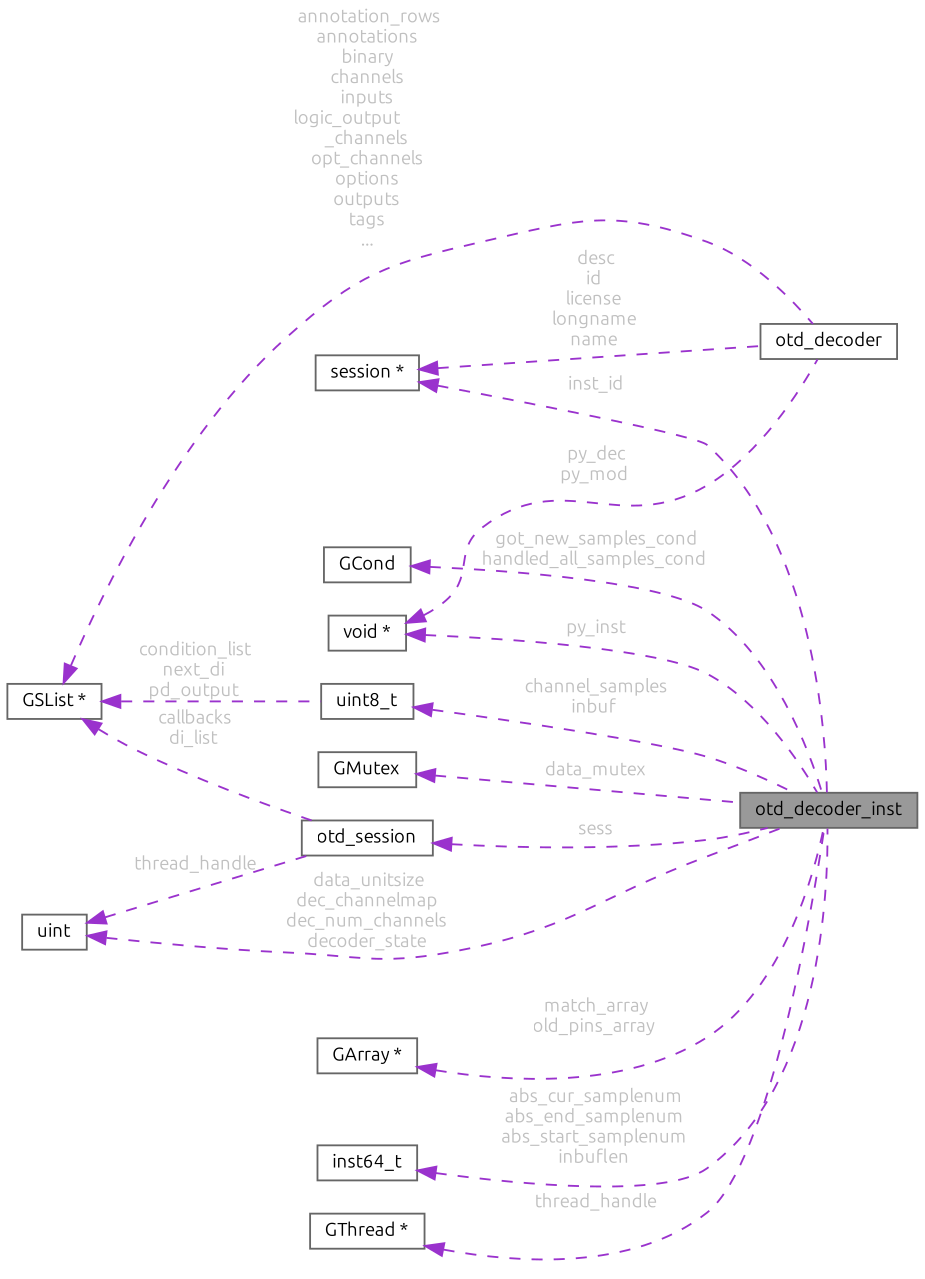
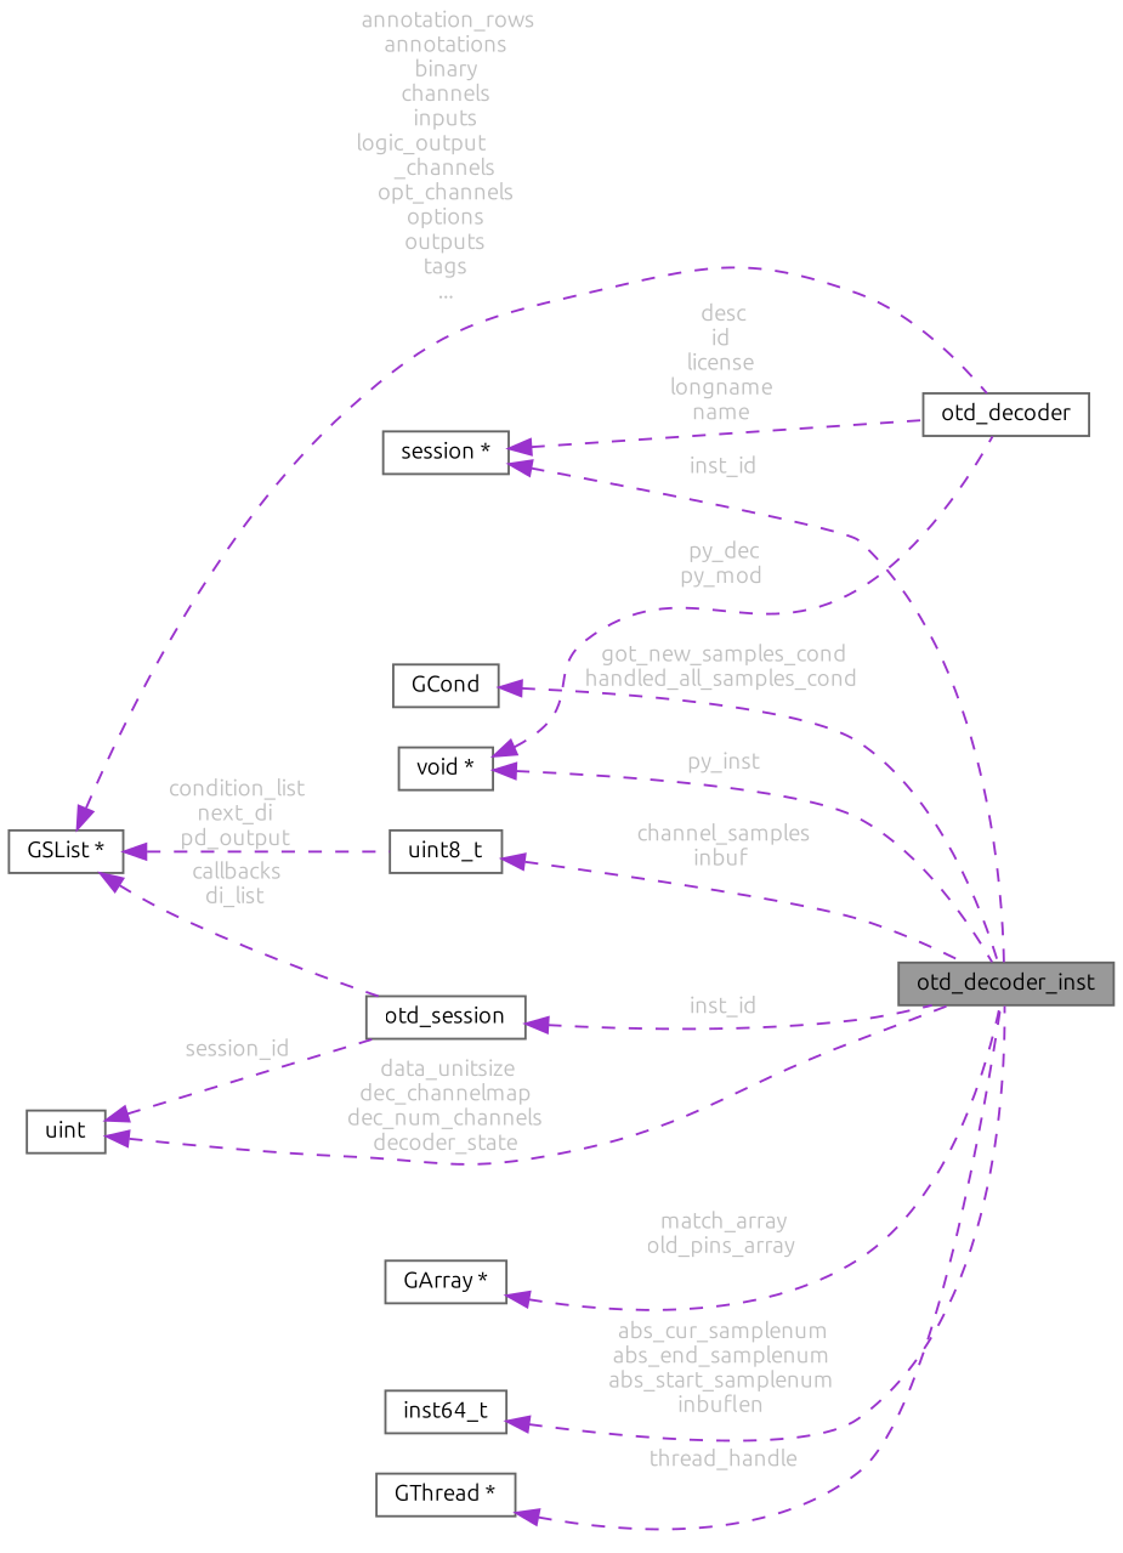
  digraph {
    fontname=Ubuntu
    rankdir=LR
    node [color=gray40 fillcolor=white fontname=Ubuntu fontsize=10 shape=box style=filled]
    edge [color=darkorchid3 dir=back fontcolor=grey fontname=Ubuntu fontsize=10 labelfontname=Helvetica labelfontsize=10 style=dashed]
    n1 [fillcolor=grey60 fontcolor=black height=0.2 label=otd_decoder_inst width=0.4]
    n2 [height=0.2 label=otd_decoder width=0.4]
    n3 [height=0.2 label="session *" width=0.4]
    n4 [height=0.2 label="GSList *" width=0.4]
    n5 [height=0.2 label=otd_session width=0.4]
    n6 [height=0.2 label=uint8_t width=0.4]
    n7 [height=0.2 label="void *" width=0.4]
    n8 [height=0.2 label=uint width=0.4]
    n9 [height=0.2 label="GArray *" width=0.4]
    n10 [height=0.2 label=inst64_t width=0.4]
    n11 [height=0.2 label="GThread *" width=0.4]
    n12 [height=0.2 label=GCond width=0.4]
-   n13 [height=0.2 label=GMutex width=0.4]
    n3 -> n1 [label=" inst_id"]
    n3 -> n2 [label=" desc\nid\nlicense\nlongname\nname"]
    n4 -> n2 [label=" annotation_rows\nannotations\nbinary\nchannels\ninputs\nlogic_output\l_channels\nopt_channels\noptions\noutputs\ntags\n..."]
    n4 -> n5 [label=" callbacks\ndi_list"]
    n4 -> n6 [label=" condition_list\nnext_di\npd_output"]
-   n5 -> n1 [label=" sess"]
+   n5 -> n1 [label=" inst_id"]
    n6 -> n1 [label=" channel_samples\ninbuf"]
    n7 -> n1 [label=" py_inst"]
    n7 -> n2 [label=" py_dec\npy_mod"]
    n8 -> n1 [label=" data_unitsize\ndec_channelmap\ndec_num_channels\ndecoder_state"]
-   n8 -> n5 [label=" thread_handle"]
+   n8 -> n5 [label=" session_id"]
    n9 -> n1 [label=" match_array\nold_pins_array"]
    n10 -> n1 [label=" abs_cur_samplenum\nabs_end_samplenum\nabs_start_samplenum\ninbuflen"]
    n11 -> n1 [label=" thread_handle"]
    n12 -> n1 [label=" got_new_samples_cond\nhandled_all_samples_cond"]
-   n13 -> n1 [label=" data_mutex"]
  }
